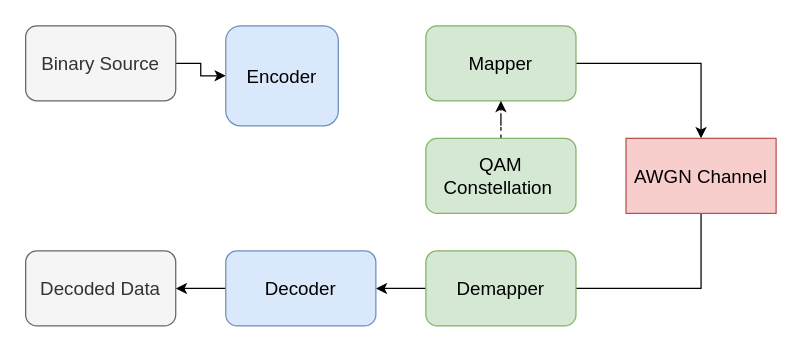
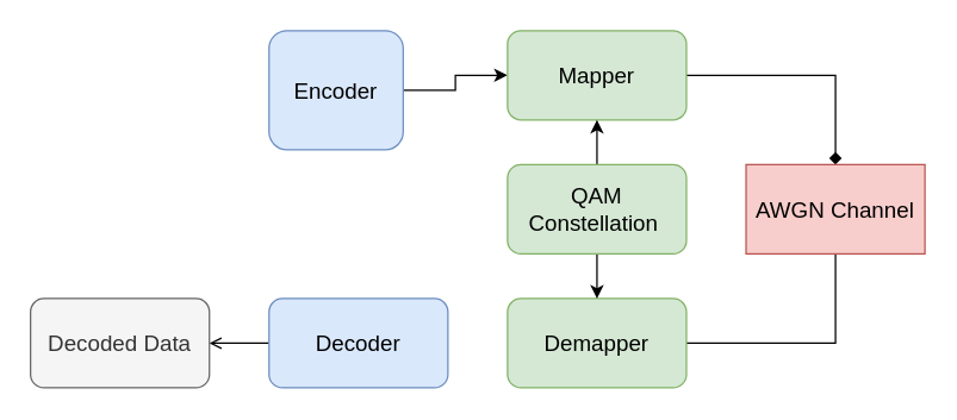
  <mxCell id="0" />
  <mxCell id="1" parent="0" />
- <mxCell id="2" value="" style="edgeStyle=orthogonalEdgeStyle;rounded=0;orthogonalLoop=1;jettySize=auto;html=1;fillColor=#d5e8d4;strokeColor=#000000;strokeWidth=1;fontSize=15;fontStyle=0" parent="1" source="3" target="5" edge="1"><mxGeometry relative="1" as="geometry" /></mxCell>
- <mxCell id="3" value="Binary Source" style="rounded=1;whiteSpace=wrap;html=1;fillColor=#f5f5f5;strokeColor=#666666;strokeWidth=1;fontSize=15;fontStyle=0;fontColor=#333333;" parent="1" vertex="1"><mxGeometry x="20" y="20" width="120" height="60" as="geometry" /></mxCell>
+ <mxCell id="4" value="" style="edgeStyle=orthogonalEdgeStyle;rounded=0;orthogonalLoop=1;jettySize=auto;html=1;fillColor=#d5e8d4;strokeColor=#000000;strokeWidth=1;fontSize=15;fontStyle=0" parent="1" source="5" target="7" edge="1"><mxGeometry relative="1" as="geometry" /></mxCell>
  <mxCell id="5" value="Encoder" style="rounded=1;whiteSpace=wrap;html=1;fillColor=#dae8fc;strokeColor=#6c8ebf;strokeWidth=1;fontSize=15;fontStyle=0" parent="1" vertex="1"><mxGeometry x="180" y="20" width="90" height="80" as="geometry" /></mxCell>
- <mxCell id="6" style="edgeStyle=orthogonalEdgeStyle;rounded=0;orthogonalLoop=1;jettySize=auto;html=1;exitX=1;exitY=0.5;exitDx=0;exitDy=0;entryX=0.5;entryY=0;entryDx=0;entryDy=0;" edge="1" parent="1" source="7" target="9"><mxGeometry relative="1" as="geometry" /></mxCell>
+ <mxCell id="6" style="edgeStyle=orthogonalEdgeStyle;rounded=0;orthogonalLoop=1;jettySize=auto;html=1;exitX=1;exitY=0.5;exitDx=0;exitDy=0;entryX=0.5;entryY=0;entryDx=0;entryDy=0;endArrow=diamond;" edge="1" parent="1" source="7" target="9"><mxGeometry relative="1" as="geometry" /></mxCell>
  <mxCell id="7" value="Mapper" style="rounded=1;whiteSpace=wrap;html=1;fillColor=#d5e8d4;strokeColor=#82b366;strokeWidth=1;fontSize=15;fontStyle=0" parent="1" vertex="1"><mxGeometry x="340" y="20" width="120" height="60" as="geometry" /></mxCell>
  <mxCell id="8" style="edgeStyle=orthogonalEdgeStyle;rounded=0;orthogonalLoop=1;jettySize=auto;html=1;exitX=0.5;exitY=1;exitDx=0;exitDy=0;entryX=1;entryY=0.5;entryDx=0;entryDy=0;endArrow=none;" edge="1" parent="1" source="9" target="11"><mxGeometry relative="1" as="geometry" /></mxCell>
  <mxCell id="9" value="AWGN Channel" style="whiteSpace=wrap;html=1;fillColor=#f8cecc;strokeColor=#b85450;strokeWidth=1;fontSize=15;fontStyle=0;rounded=0;" parent="1" vertex="1"><mxGeometry x="500" y="110" width="120" height="60" as="geometry" /></mxCell>
- <mxCell id="10" value="" style="edgeStyle=orthogonalEdgeStyle;rounded=0;orthogonalLoop=1;jettySize=auto;html=1;fillColor=#d5e8d4;strokeColor=#000000;strokeWidth=1;fontSize=15;fontStyle=0" parent="1" source="11" target="13" edge="1"><mxGeometry relative="1" as="geometry" /></mxCell>
  <mxCell id="11" value="Demapper" style="rounded=1;whiteSpace=wrap;html=1;fillColor=#d5e8d4;strokeColor=#82b366;strokeWidth=1;fontSize=15;fontStyle=0" parent="1" vertex="1"><mxGeometry x="340" y="200" width="120" height="60" as="geometry" /></mxCell>
- <mxCell id="12" value="" style="edgeStyle=orthogonalEdgeStyle;rounded=0;orthogonalLoop=1;jettySize=auto;html=1;fillColor=#d5e8d4;strokeColor=#000000;strokeWidth=1;fontSize=15;fontStyle=0" parent="1" source="13" target="14" edge="1"><mxGeometry relative="1" as="geometry" /></mxCell>
+ <mxCell id="12" value="" style="edgeStyle=orthogonalEdgeStyle;rounded=0;orthogonalLoop=1;jettySize=auto;html=1;fillColor=#d5e8d4;strokeColor=#000000;strokeWidth=1;fontSize=15;fontStyle=0;endArrow=open;" parent="1" source="13" target="14" edge="1"><mxGeometry relative="1" as="geometry" /></mxCell>
  <mxCell id="13" value="Decoder" style="rounded=1;whiteSpace=wrap;html=1;fillColor=#dae8fc;strokeColor=#6c8ebf;strokeWidth=1;fontSize=15;fontStyle=0" parent="1" vertex="1"><mxGeometry x="180" y="200" width="120" height="60" as="geometry" /></mxCell>
  <mxCell id="14" value="Decoded Data" style="rounded=1;whiteSpace=wrap;html=1;fillColor=#f5f5f5;strokeColor=#666666;strokeWidth=1;fontSize=15;fontStyle=0;fontColor=#333333;" parent="1" vertex="1"><mxGeometry x="20" y="200" width="120" height="60" as="geometry" /></mxCell>
- <mxCell id="15" value="" style="edgeStyle=orthogonalEdgeStyle;rounded=0;orthogonalLoop=1;jettySize=auto;html=1;dashed=1;" parent="1" source="17" target="7" edge="1"><mxGeometry relative="1" as="geometry" /></mxCell>
+ <mxCell id="15" value="" style="edgeStyle=orthogonalEdgeStyle;rounded=0;orthogonalLoop=1;jettySize=auto;html=1;" parent="1" source="17" target="7" edge="1"><mxGeometry relative="1" as="geometry" /></mxCell>
+ <mxCell id="16" value="" style="edgeStyle=orthogonalEdgeStyle;rounded=0;orthogonalLoop=1;jettySize=auto;html=1;" parent="1" source="17" target="11" edge="1"><mxGeometry relative="1" as="geometry" /></mxCell>
  <mxCell id="17" value="QAM&lt;div&gt;Constellation&amp;nbsp;&lt;/div&gt;" style="rounded=1;whiteSpace=wrap;html=1;fillColor=#d5e8d4;strokeColor=#82b366;strokeWidth=1;fontSize=15;fontStyle=0" parent="1" vertex="1"><mxGeometry x="340" y="110" width="120" height="60" as="geometry" /></mxCell>
